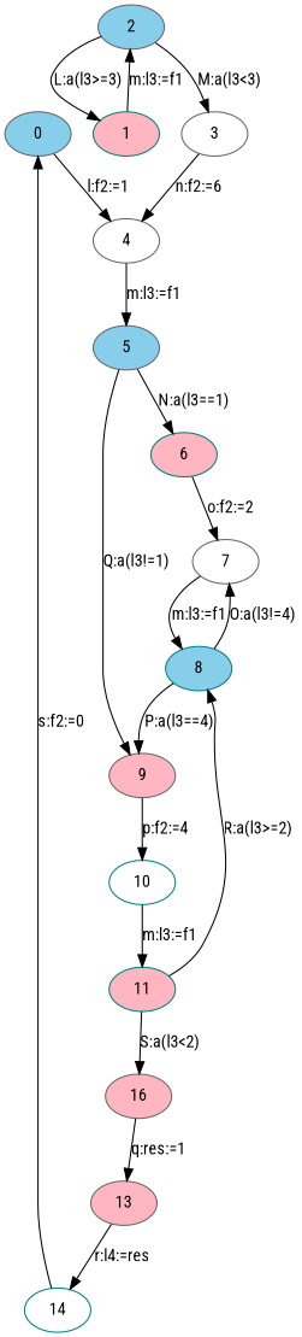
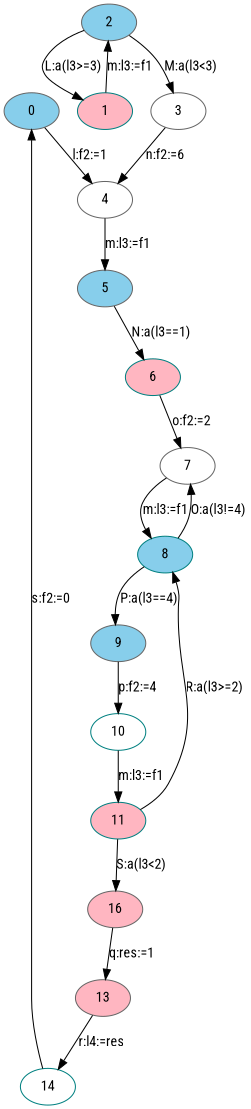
  digraph {
    fontname="Roboto Condensed"
    node [color=gray40 fillcolor=lightpink fixedsize=false fontname="Roboto Condensed" regular=false style=filled]
    edge [constraint=true decorate=false fontname="Roboto Condensed" labelfloat=false]
    n1 [fillcolor=skyblue label=0]
    n2 [fillcolor=white label=4]
    n3 [color=teal label=1]
    n4 [fillcolor=skyblue label=2]
    n5 [fillcolor=white label=3]
    n6 [fillcolor=skyblue label=5]
    n7 [color=teal label=6]
-   n8 [label=9]
+   n8 [fillcolor=skyblue label=9]
    n9 [fillcolor=white label=7]
    n10 [color=teal fillcolor=white label=10]
    n11 [color=teal fillcolor=skyblue label=8]
    n12 [color=teal label=11]
    n13 [label=16]
    n14 [label=13]
    n15 [color=teal fillcolor=white label=14]
    n1 -> n2 [label="l:f2:=1"]
    n2 -> n6 [label="m:l3:=f1"]
    n3 -> n4 [label="m:l3:=f1"]
    n4 -> n3 [label="L:a(l3>=3)"]
    n4 -> n5 [label="M:a(l3<3)"]
    n5 -> n2 [label="n:f2:=6"]
    n6 -> n7 [label="N:a(l3==1)"]
-   n6 -> n8 [label="Q:a(l3!=1)"]
    n7 -> n9 [label="o:f2:=2"]
    n8 -> n10 [label="p:f2:=4"]
    n9 -> n11 [label="m:l3:=f1"]
    n10 -> n12 [label="m:l3:=f1"]
    n11 -> n8 [label="P:a(l3==4)"]
    n11 -> n9 [label="O:a(l3!=4)"]
    n12 -> n11 [label="R:a(l3>=2)"]
    n12 -> n13 [label="S:a(l3<2)"]
    n13 -> n14 [label="q:res:=1"]
    n14 -> n15 [label="r:l4:=res"]
    n15 -> n1 [label="s:f2:=0"]
  }
